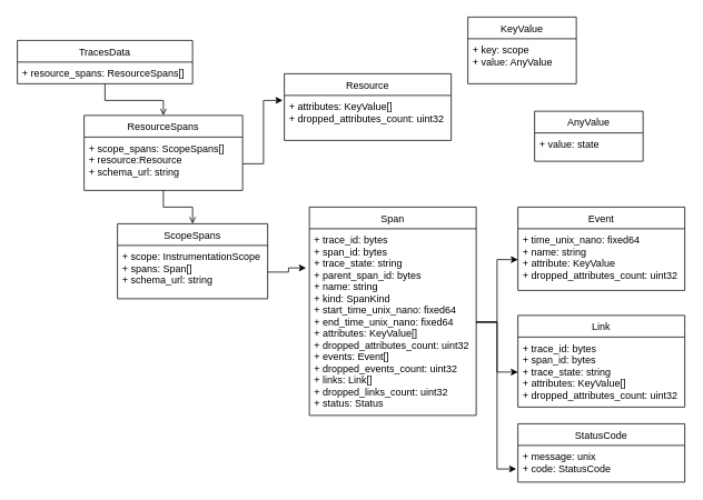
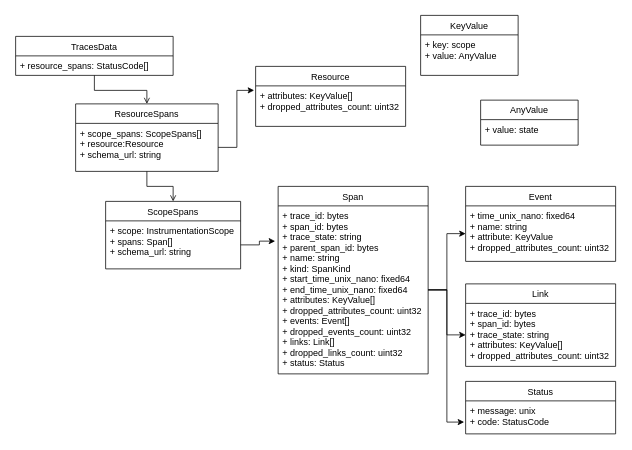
  <mxCell id="0" />
  <mxCell id="1" parent="0" />
  <mxCell id="2" style="edgeStyle=orthogonalEdgeStyle;rounded=0;orthogonalLoop=1;jettySize=auto;html=1;exitX=0.5;exitY=1;exitDx=0;exitDy=0;endArrow=open;" edge="1" parent="1" source="3" target="6"><mxGeometry relative="1" as="geometry" /></mxCell>
  <mxCell id="3" value="TracesData" style="swimlane;fontStyle=0;childLayout=stackLayout;horizontal=1;startSize=26;fillColor=none;horizontalStack=0;resizeParent=1;resizeParentMax=0;resizeLast=0;collapsible=1;marginBottom=0;" vertex="1" parent="1"><mxGeometry x="20" y="48" width="210" height="52" as="geometry" /></mxCell>
- <mxCell id="4" value="+ resource_spans: ResourceSpans[]" style="text;strokeColor=none;fillColor=none;align=left;verticalAlign=top;spacingLeft=4;spacingRight=4;overflow=hidden;rotatable=0;points=[[0,0.5],[1,0.5]];portConstraint=eastwest;" vertex="1" parent="3"><mxGeometry y="26" width="210" height="26" as="geometry" /></mxCell>
+ <mxCell id="4" value="+ resource_spans: StatusCode[]" style="text;strokeColor=none;fillColor=none;align=left;verticalAlign=top;spacingLeft=4;spacingRight=4;overflow=hidden;rotatable=0;points=[[0,0.5],[1,0.5]];portConstraint=eastwest;" vertex="1" parent="3"><mxGeometry y="26" width="210" height="26" as="geometry" /></mxCell>
  <mxCell id="5" style="edgeStyle=orthogonalEdgeStyle;rounded=0;orthogonalLoop=1;jettySize=auto;html=1;exitX=0.5;exitY=1;exitDx=0;exitDy=0;entryX=0.5;entryY=0;entryDx=0;entryDy=0;endArrow=open;" edge="1" parent="1" source="6" target="14"><mxGeometry relative="1" as="geometry" /></mxCell>
  <mxCell id="6" value="ResourceSpans" style="swimlane;fontStyle=0;childLayout=stackLayout;horizontal=1;startSize=26;fillColor=none;horizontalStack=0;resizeParent=1;resizeParentMax=0;resizeLast=0;collapsible=1;marginBottom=0;" vertex="1" parent="1"><mxGeometry x="100" y="138" width="190" height="90" as="geometry" /></mxCell>
  <mxCell id="7" value="+ scope_spans: ScopeSpans[]&#10;+ resource:Resource&#10;+ schema_url: string" style="text;strokeColor=none;fillColor=none;align=left;verticalAlign=top;spacingLeft=4;spacingRight=4;overflow=hidden;rotatable=0;points=[[0,0.5],[1,0.5]];portConstraint=eastwest;" vertex="1" parent="6"><mxGeometry y="26" width="190" height="64" as="geometry" /></mxCell>
  <mxCell id="8" value="Resource" style="swimlane;fontStyle=0;childLayout=stackLayout;horizontal=1;startSize=26;fillColor=none;horizontalStack=0;resizeParent=1;resizeParentMax=0;resizeLast=0;collapsible=1;marginBottom=0;" vertex="1" parent="1"><mxGeometry x="340" y="88" width="200" height="80" as="geometry" /></mxCell>
  <mxCell id="9" value="+ attributes: KeyValue[]&#10;+ dropped_attributes_count: uint32" style="text;strokeColor=none;fillColor=none;align=left;verticalAlign=top;spacingLeft=4;spacingRight=4;overflow=hidden;rotatable=0;points=[[0,0.5],[1,0.5]];portConstraint=eastwest;" vertex="1" parent="8"><mxGeometry y="26" width="200" height="54" as="geometry" /></mxCell>
  <mxCell id="10" value="KeyValue" style="swimlane;fontStyle=0;childLayout=stackLayout;horizontal=1;startSize=26;fillColor=none;horizontalStack=0;resizeParent=1;resizeParentMax=0;resizeLast=0;collapsible=1;marginBottom=0;" vertex="1" parent="1"><mxGeometry x="560" y="20" width="130" height="80" as="geometry" /></mxCell>
  <mxCell id="11" value="+ key: scope&#10;+ value: AnyValue" style="text;strokeColor=none;fillColor=none;align=left;verticalAlign=top;spacingLeft=4;spacingRight=4;overflow=hidden;rotatable=0;points=[[0,0.5],[1,0.5]];portConstraint=eastwest;" vertex="1" parent="10"><mxGeometry y="26" width="130" height="54" as="geometry" /></mxCell>
  <mxCell id="12" value="AnyValue" style="swimlane;fontStyle=0;childLayout=stackLayout;horizontal=1;startSize=26;fillColor=none;horizontalStack=0;resizeParent=1;resizeParentMax=0;resizeLast=0;collapsible=1;marginBottom=0;" vertex="1" parent="1"><mxGeometry x="640" y="133" width="130" height="60" as="geometry" /></mxCell>
  <mxCell id="13" value="+ value: state" style="text;strokeColor=none;fillColor=none;align=left;verticalAlign=top;spacingLeft=4;spacingRight=4;overflow=hidden;rotatable=0;points=[[0,0.5],[1,0.5]];portConstraint=eastwest;" vertex="1" parent="12"><mxGeometry y="26" width="130" height="34" as="geometry" /></mxCell>
  <mxCell id="14" value="ScopeSpans" style="swimlane;fontStyle=0;childLayout=stackLayout;horizontal=1;startSize=26;fillColor=none;horizontalStack=0;resizeParent=1;resizeParentMax=0;resizeLast=0;collapsible=1;marginBottom=0;" vertex="1" parent="1"><mxGeometry x="140" y="268" width="180" height="90" as="geometry" /></mxCell>
  <mxCell id="15" value="+ scope: InstrumentationScope&#10;+ spans: Span[]&#10;+ schema_url: string&#10;" style="text;strokeColor=none;fillColor=none;align=left;verticalAlign=top;spacingLeft=4;spacingRight=4;overflow=hidden;rotatable=0;points=[[0,0.5],[1,0.5]];portConstraint=eastwest;" vertex="1" parent="14"><mxGeometry y="26" width="180" height="64" as="geometry" /></mxCell>
  <mxCell id="16" value="Span" style="swimlane;fontStyle=0;childLayout=stackLayout;horizontal=1;startSize=26;fillColor=none;horizontalStack=0;resizeParent=1;resizeParentMax=0;resizeLast=0;collapsible=1;marginBottom=0;" vertex="1" parent="1"><mxGeometry x="370" y="248" width="200" height="250" as="geometry" /></mxCell>
  <mxCell id="17" value="+ trace_id: bytes&#10;+ span_id: bytes&#10;+ trace_state: string&#10;+ parent_span_id: bytes&#10;+ name: string&#10;+ kind: SpanKind&#10;+ start_time_unix_nano: fixed64&#10;+ end_time_unix_nano: fixed64&#10;+ attributes: KeyValue[]&#10;+ dropped_attributes_count: uint32&#10;+ events: Event[]&#10;+ dropped_events_count: uint32&#10;+ links: Link[]&#10;+ dropped_links_count: uint32&#10;+ status: Status&#10;&#10;" style="text;strokeColor=none;fillColor=none;align=left;verticalAlign=top;spacingLeft=4;spacingRight=4;overflow=hidden;rotatable=0;points=[[0,0.5],[1,0.5]];portConstraint=eastwest;" vertex="1" parent="16"><mxGeometry y="26" width="200" height="224" as="geometry" /></mxCell>
  <mxCell id="18" value="Event" style="swimlane;fontStyle=0;childLayout=stackLayout;horizontal=1;startSize=26;fillColor=none;horizontalStack=0;resizeParent=1;resizeParentMax=0;resizeLast=0;collapsible=1;marginBottom=0;" vertex="1" parent="1"><mxGeometry x="620" y="248" width="200" height="100" as="geometry" /></mxCell>
  <mxCell id="19" value="+ time_unix_nano: fixed64&#10;+ name: string&#10;+ attribute: KeyValue&#10;+ dropped_attributes_count: uint32&#10;&#10;" style="text;strokeColor=none;fillColor=none;align=left;verticalAlign=top;spacingLeft=4;spacingRight=4;overflow=hidden;rotatable=0;points=[[0,0.5],[1,0.5]];portConstraint=eastwest;" vertex="1" parent="18"><mxGeometry y="26" width="200" height="74" as="geometry" /></mxCell>
  <mxCell id="20" style="edgeStyle=orthogonalEdgeStyle;rounded=0;orthogonalLoop=1;jettySize=auto;html=1;exitX=1;exitY=0.5;exitDx=0;exitDy=0;entryX=-0.01;entryY=0.111;entryDx=0;entryDy=0;entryPerimeter=0;" edge="1" parent="1" source="7" target="9"><mxGeometry relative="1" as="geometry" /></mxCell>
  <mxCell id="21" style="edgeStyle=orthogonalEdgeStyle;rounded=0;orthogonalLoop=1;jettySize=auto;html=1;exitX=1;exitY=0.5;exitDx=0;exitDy=0;entryX=-0.02;entryY=0.21;entryDx=0;entryDy=0;entryPerimeter=0;" edge="1" parent="1" source="15" target="17"><mxGeometry relative="1" as="geometry" /></mxCell>
  <mxCell id="22" style="edgeStyle=orthogonalEdgeStyle;rounded=0;orthogonalLoop=1;jettySize=auto;html=1;exitX=1;exitY=0.5;exitDx=0;exitDy=0;" edge="1" parent="1" source="17" target="19"><mxGeometry relative="1" as="geometry" /></mxCell>
  <mxCell id="23" value="Link" style="swimlane;fontStyle=0;childLayout=stackLayout;horizontal=1;startSize=26;fillColor=none;horizontalStack=0;resizeParent=1;resizeParentMax=0;resizeLast=0;collapsible=1;marginBottom=0;" vertex="1" parent="1"><mxGeometry x="620" y="378" width="200" height="110" as="geometry" /></mxCell>
  <mxCell id="24" value="+ trace_id: bytes&#10;+ span_id: bytes&#10;+ trace_state: string&#10;+ attributes: KeyValue[]&#10;+ dropped_attributes_count: uint32&#10;&#10;" style="text;strokeColor=none;fillColor=none;align=left;verticalAlign=top;spacingLeft=4;spacingRight=4;overflow=hidden;rotatable=0;points=[[0,0.5],[1,0.5]];portConstraint=eastwest;" vertex="1" parent="23"><mxGeometry y="26" width="200" height="84" as="geometry" /></mxCell>
  <mxCell id="25" style="edgeStyle=orthogonalEdgeStyle;rounded=0;orthogonalLoop=1;jettySize=auto;html=1;exitX=1;exitY=0.5;exitDx=0;exitDy=0;entryX=0;entryY=0.5;entryDx=0;entryDy=0;" edge="1" parent="1" source="17" target="24"><mxGeometry relative="1" as="geometry" /></mxCell>
- <mxCell id="26" value="StatusCode" style="swimlane;fontStyle=0;childLayout=stackLayout;horizontal=1;startSize=26;fillColor=none;horizontalStack=0;resizeParent=1;resizeParentMax=0;resizeLast=0;collapsible=1;marginBottom=0;" vertex="1" parent="1"><mxGeometry x="620" y="508" width="200" height="70" as="geometry" /></mxCell>
+ <mxCell id="26" value="Status" style="swimlane;fontStyle=0;childLayout=stackLayout;horizontal=1;startSize=26;fillColor=none;horizontalStack=0;resizeParent=1;resizeParentMax=0;resizeLast=0;collapsible=1;marginBottom=0;" vertex="1" parent="1"><mxGeometry x="620" y="508" width="200" height="70" as="geometry" /></mxCell>
  <mxCell id="27" value="+ message: unix&#10;+ code: StatusCode&#10;&#10;&#10;" style="text;strokeColor=none;fillColor=none;align=left;verticalAlign=top;spacingLeft=4;spacingRight=4;overflow=hidden;rotatable=0;points=[[0,0.5],[1,0.5]];portConstraint=eastwest;" vertex="1" parent="26"><mxGeometry y="26" width="200" height="44" as="geometry" /></mxCell>
  <mxCell id="28" style="edgeStyle=orthogonalEdgeStyle;rounded=0;orthogonalLoop=1;jettySize=auto;html=1;exitX=1;exitY=0.5;exitDx=0;exitDy=0;entryX=-0.01;entryY=0.643;entryDx=0;entryDy=0;entryPerimeter=0;" edge="1" parent="1" source="17" target="27"><mxGeometry relative="1" as="geometry" /></mxCell>
